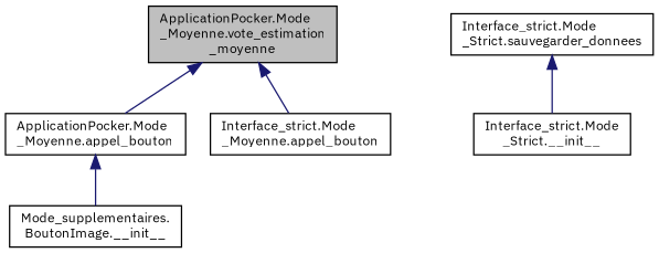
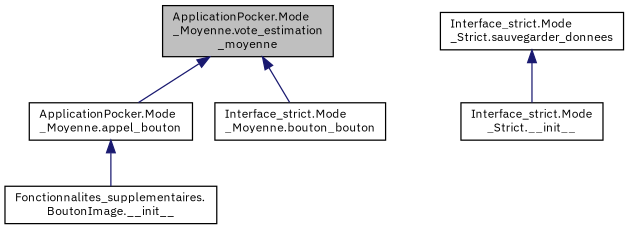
  digraph {
    fontname="IBM Plex Sans"
    rankdir=TB
    node [color=black fillcolor=white fontname="IBM Plex Sans" fontsize=10 shape=record style=filled]
    edge [color=midnightblue dir=back fontname="IBM Plex Sans" fontsize=10 labelfontname=Helvetica labelfontsize=10 style=solid]
    n1 [fillcolor=grey75 fontcolor=black height=0.2 label="ApplicationPocker.Mode\l_Moyenne.vote_estimation\l_moyenne" width=0.4]
    n2 [height=0.2 label="ApplicationPocker.Mode\l_Moyenne.appel_bouton" width=0.4]
-   n3 [height=0.2 label="Interface_strict.Mode\l_Moyenne.appel_bouton" width=0.4]
-   n4 [height=0.2 label="Mode_supplementaires.\lBoutonImage.__init__" width=0.4]
+   n3 [height=0.2 label="Interface_strict.Mode\l_Moyenne.bouton_bouton" width=0.4]
+   n4 [height=0.2 label="Fonctionnalites_supplementaires.\lBoutonImage.__init__" width=0.4]
    n5 [height=0.2 label="Interface_strict.Mode\l_Strict.sauvegarder_donnees" width=0.4]
    n6 [height=0.2 label="Interface_strict.Mode\l_Strict.__init__" width=0.4]
    n1 -> n2
    n1 -> n3
    n2 -> n4
    n5 -> n6
  }
